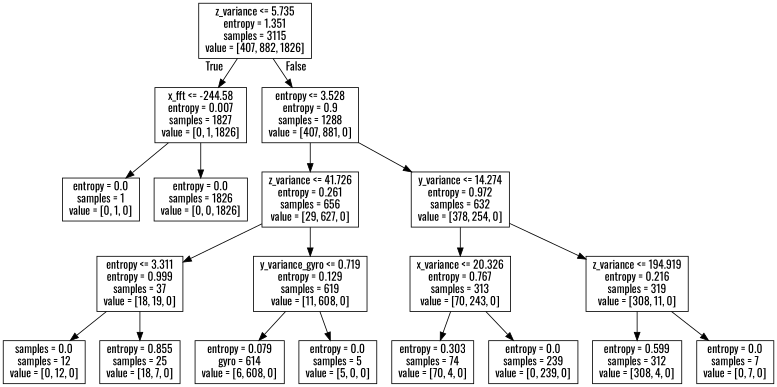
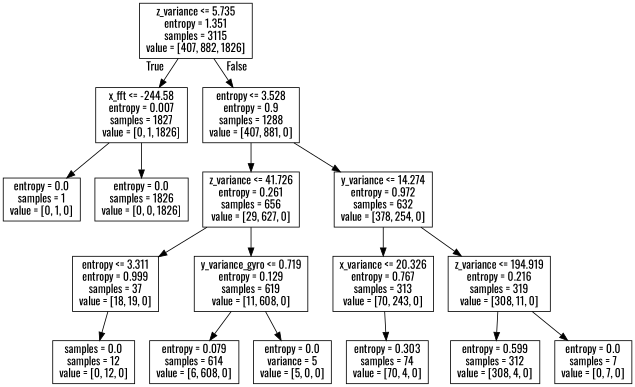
  digraph {
    fontname=Oswald
    node [fontname=Oswald shape=box]
    edge [fontname=Oswald]
    n1 [label="z_variance <= 5.735\nentropy = 1.351\nsamples = 3115\nvalue = [407, 882, 1826]"]
    n2 [label="x_fft <= -244.58\nentropy = 0.007\nsamples = 1827\nvalue = [0, 1, 1826]"]
    n3 [label="entropy <= 3.528\nentropy = 0.9\nsamples = 1288\nvalue = [407, 881, 0]"]
    n4 [label="entropy = 0.0\nsamples = 1\nvalue = [0, 1, 0]"]
    n5 [label="entropy = 0.0\nsamples = 1826\nvalue = [0, 0, 1826]"]
    n6 [label="z_variance <= 41.726\nentropy = 0.261\nsamples = 656\nvalue = [29, 627, 0]"]
    n7 [label="y_variance <= 14.274\nentropy = 0.972\nsamples = 632\nvalue = [378, 254, 0]"]
    n8 [label="entropy <= 3.311\nentropy = 0.999\nsamples = 37\nvalue = [18, 19, 0]"]
    n9 [label="y_variance_gyro <= 0.719\nentropy = 0.129\nsamples = 619\nvalue = [11, 608, 0]"]
    n10 [label="x_variance <= 20.326\nentropy = 0.767\nsamples = 313\nvalue = [70, 243, 0]"]
    n11 [label="z_variance <= 194.919\nentropy = 0.216\nsamples = 319\nvalue = [308, 11, 0]"]
    n12 [label="samples = 0.0\nsamples = 12\nvalue = [0, 12, 0]"]
-   n13 [label="entropy = 0.855\nsamples = 25\nvalue = [18, 7, 0]"]
-   n14 [label="entropy = 0.079\ngyro = 614\nvalue = [6, 608, 0]"]
-   n15 [label="entropy = 0.0\nsamples = 5\nvalue = [5, 0, 0]"]
+   n14 [label="entropy = 0.079\nsamples = 614\nvalue = [6, 608, 0]"]
+   n15 [label="entropy = 0.0\nvariance = 5\nvalue = [5, 0, 0]"]
    n16 [label="entropy = 0.303\nsamples = 74\nvalue = [70, 4, 0]"]
-   n17 [label="entropy = 0.0\nsamples = 239\nvalue = [0, 239, 0]"]
    n18 [label="entropy = 0.599\nsamples = 312\nvalue = [308, 4, 0]"]
    n19 [label="entropy = 0.0\nsamples = 7\nvalue = [0, 7, 0]"]
    n1 -> n2 [headlabel=True labelangle=45 labeldistance=2.5]
    n1 -> n3 [headlabel=False labelangle=-45 labeldistance=2.5]
    n2 -> n4
    n2 -> n5
    n3 -> n6
    n3 -> n7
    n6 -> n8
    n6 -> n9
    n7 -> n10
    n7 -> n11
    n8 -> n12
-   n8 -> n13
    n9 -> n14
    n9 -> n15
    n10 -> n16
-   n10 -> n17
    n11 -> n18
    n11 -> n19
  }
